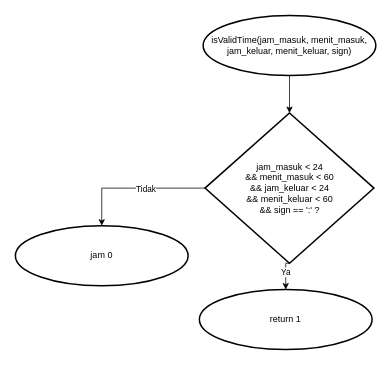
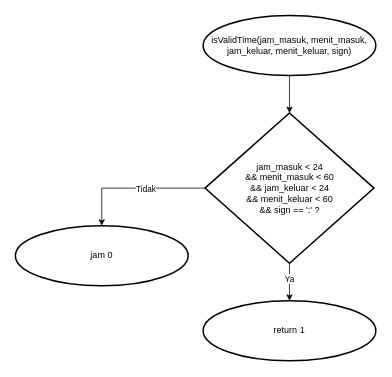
  <mxCell id="0" />
  <mxCell id="1" parent="0" />
  <mxCell id="2" value="isValidTime(jam_masuk, menit_masuk, jam_keluar, menit_keluar, sign)" style="strokeWidth=2;html=1;shape=mxgraph.flowchart.start_1;whiteSpace=wrap;" vertex="1" parent="1"><mxGeometry x="270" y="20" width="230" height="80" as="geometry" /></mxCell>
  <mxCell id="3" value="jam_masuk &amp;lt; 24 &lt;br&gt;&amp;amp;&amp;amp; menit_masuk &amp;lt; 60 &lt;br&gt;&amp;amp;&amp;amp; jam_keluar &amp;lt; 24 &lt;br&gt;&amp;amp;&amp;amp; menit_keluar &amp;lt; 60 &lt;br&gt;&amp;amp;&amp;amp; sign == ':' ?" style="strokeWidth=2;html=1;shape=mxgraph.flowchart.decision;whiteSpace=wrap;" vertex="1" parent="1"><mxGeometry x="272.5" y="150" width="225" height="200" as="geometry" /></mxCell>
  <mxCell id="4" style="edgeStyle=orthogonalEdgeStyle;rounded=0;orthogonalLoop=1;jettySize=auto;html=1;exitX=0.5;exitY=1;exitDx=0;exitDy=0;exitPerimeter=0;entryX=0.5;entryY=0;entryDx=0;entryDy=0;entryPerimeter=0;" edge="1" parent="1" source="2" target="3"><mxGeometry relative="1" as="geometry" /></mxCell>
- <mxCell id="5" value="return 1" style="strokeWidth=2;html=1;shape=mxgraph.flowchart.start_1;whiteSpace=wrap;" vertex="1" parent="1"><mxGeometry x="265" y="385" width="230" height="80" as="geometry" /></mxCell>
+ <mxCell id="5" value="return 1" style="strokeWidth=2;html=1;shape=mxgraph.flowchart.start_1;whiteSpace=wrap;" vertex="1" parent="1"><mxGeometry x="270" y="400" width="230" height="80" as="geometry" /></mxCell>
  <mxCell id="6" style="edgeStyle=orthogonalEdgeStyle;rounded=0;orthogonalLoop=1;jettySize=auto;html=1;exitX=0.5;exitY=1;exitDx=0;exitDy=0;exitPerimeter=0;entryX=0.5;entryY=0;entryDx=0;entryDy=0;entryPerimeter=0;" edge="1" parent="1" source="3" target="5"><mxGeometry relative="1" as="geometry" /></mxCell>
  <mxCell id="7" value="Ya" style="edgeLabel;html=1;align=center;verticalAlign=middle;resizable=0;points=[];" vertex="1" connectable="0" parent="6"><mxGeometry x="-0.182" y="-1" relative="1" as="geometry"><mxPoint as="offset" /></mxGeometry></mxCell>
  <mxCell id="8" value="jam 0" style="strokeWidth=2;html=1;shape=mxgraph.flowchart.start_1;whiteSpace=wrap;" vertex="1" parent="1"><mxGeometry x="20" y="300" width="230" height="80" as="geometry" /></mxCell>
  <mxCell id="9" style="edgeStyle=orthogonalEdgeStyle;rounded=0;orthogonalLoop=1;jettySize=auto;html=1;exitX=0;exitY=0.5;exitDx=0;exitDy=0;exitPerimeter=0;entryX=0.5;entryY=0;entryDx=0;entryDy=0;entryPerimeter=0;" edge="1" parent="1" source="3" target="8"><mxGeometry relative="1" as="geometry" /></mxCell>
  <mxCell id="10" value="Tidak" style="edgeLabel;html=1;align=center;verticalAlign=middle;resizable=0;points=[];" vertex="1" connectable="0" parent="9"><mxGeometry x="-0.154" y="1" relative="1" as="geometry"><mxPoint as="offset" /></mxGeometry></mxCell>
